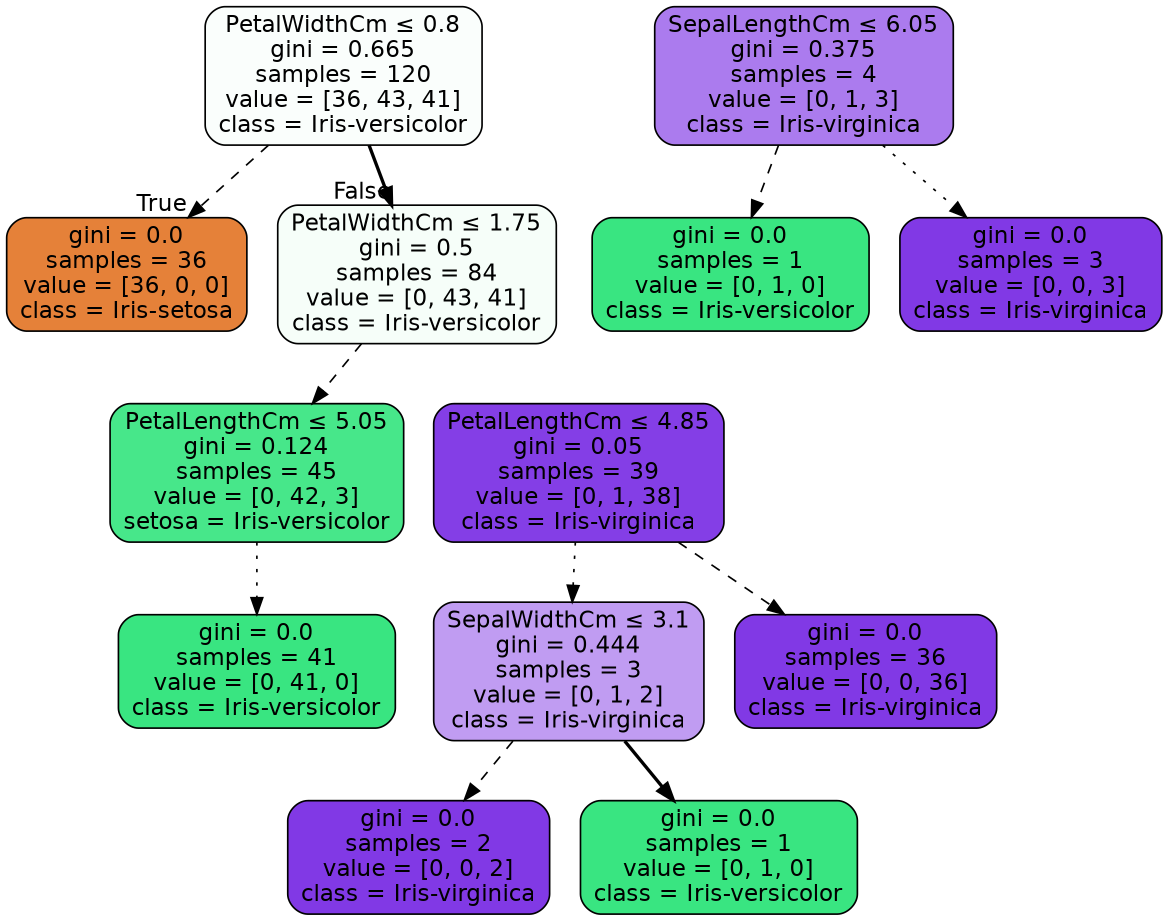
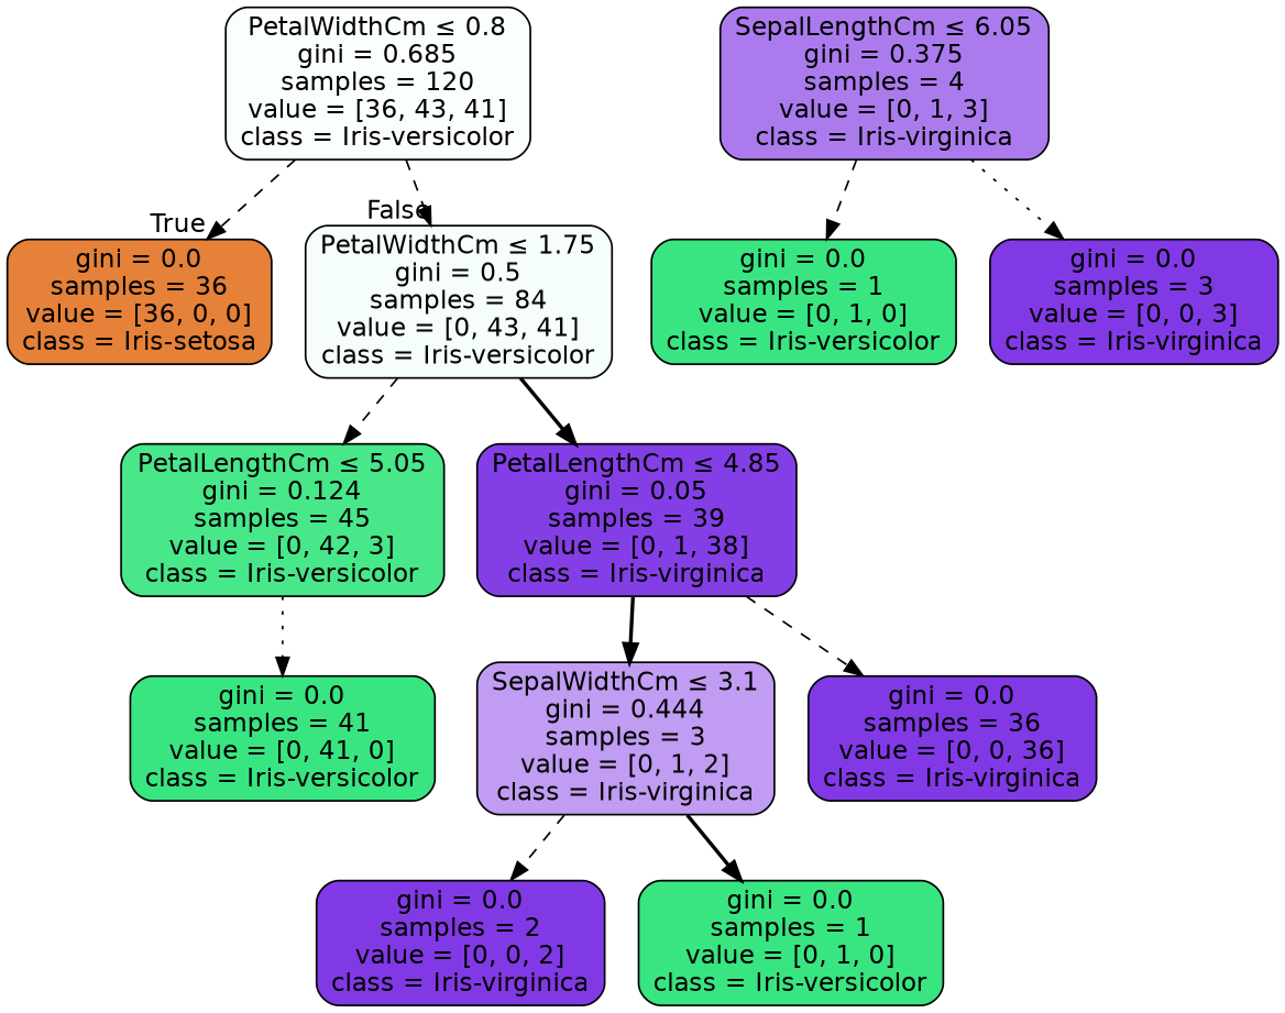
  digraph {
    node [color=black fillcolor="#39e581" fontname=helvetica shape=box style="filled, rounded"]
    edge [fontname=helvetica style=dashed]
-   n1 [fillcolor="#fafefc" label=<PetalWidthCm &le; 0.8<br/>gini = 0.665<br/>samples = 120<br/>value = [36, 43, 41]<br/>class = Iris-versicolor>]
+   n1 [fillcolor="#fafefc" label=<PetalWidthCm &le; 0.8<br/>gini = 0.685<br/>samples = 120<br/>value = [36, 43, 41]<br/>class = Iris-versicolor>]
    n2 [fillcolor="#e58139" label=<gini = 0.0<br/>samples = 36<br/>value = [36, 0, 0]<br/>class = Iris-setosa>]
    n3 [fillcolor="#f6fef9" label=<PetalWidthCm &le; 1.75<br/>gini = 0.5<br/>samples = 84<br/>value = [0, 43, 41]<br/>class = Iris-versicolor>]
-   n4 [fillcolor="#47e78a" label=<PetalLengthCm &le; 5.05<br/>gini = 0.124<br/>samples = 45<br/>value = [0, 42, 3]<br/>setosa = Iris-versicolor>]
+   n4 [fillcolor="#47e78a" label=<PetalLengthCm &le; 5.05<br/>gini = 0.124<br/>samples = 45<br/>value = [0, 42, 3]<br/>class = Iris-versicolor>]
    n5 [fillcolor="#843ee6" label=<PetalLengthCm &le; 4.85<br/>gini = 0.05<br/>samples = 39<br/>value = [0, 1, 38]<br/>class = Iris-virginica>]
    n6 [label=<gini = 0.0<br/>samples = 41<br/>value = [0, 41, 0]<br/>class = Iris-versicolor>]
    n7 [fillcolor="#c09cf2" label=<SepalWidthCm &le; 3.1<br/>gini = 0.444<br/>samples = 3<br/>value = [0, 1, 2]<br/>class = Iris-virginica>]
    n8 [fillcolor="#8139e5" label=<gini = 0.0<br/>samples = 36<br/>value = [0, 0, 36]<br/>class = Iris-virginica>]
    n9 [fillcolor="#ab7bee" label=<SepalLengthCm &le; 6.05<br/>gini = 0.375<br/>samples = 4<br/>value = [0, 1, 3]<br/>class = Iris-virginica>]
    n10 [label=<gini = 0.0<br/>samples = 1<br/>value = [0, 1, 0]<br/>class = Iris-versicolor>]
    n11 [fillcolor="#8139e5" label=<gini = 0.0<br/>samples = 3<br/>value = [0, 0, 3]<br/>class = Iris-virginica>]
    n12 [fillcolor="#8139e5" label=<gini = 0.0<br/>samples = 2<br/>value = [0, 0, 2]<br/>class = Iris-virginica>]
    n13 [label=<gini = 0.0<br/>samples = 1<br/>value = [0, 1, 0]<br/>class = Iris-versicolor>]
    n1 -> n2 [headlabel=True labelangle=45 labeldistance=2.5]
-   n1 -> n3 [headlabel=False labelangle=-45 labeldistance=2.5 style=bold]
+   n1 -> n3 [headlabel=False labelangle=-45 labeldistance=2.5]
    n3 -> n4
+   n3 -> n5 [style=bold]
    n4 -> n6 [style=dotted]
-   n5 -> n7 [style=dotted]
+   n5 -> n7 [style=bold]
    n5 -> n8
    n7 -> n12
    n7 -> n13 [style=bold]
    n9 -> n10
    n9 -> n11 [style=dotted]
  }
